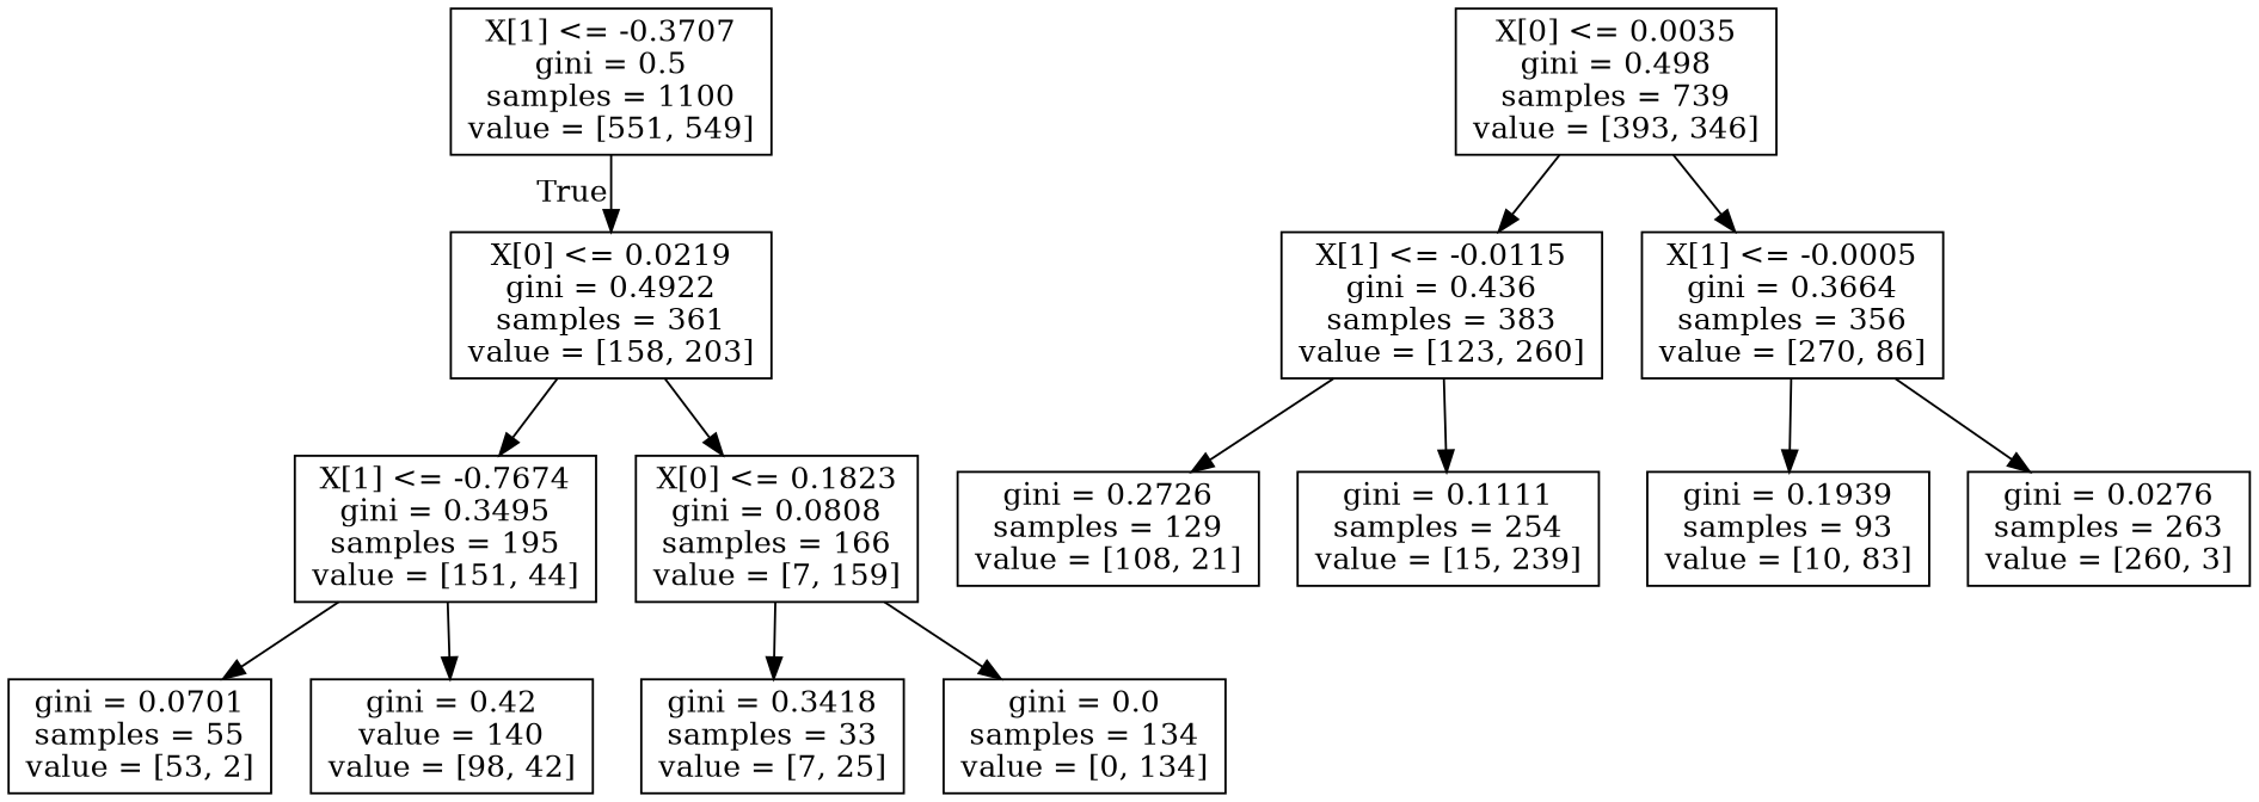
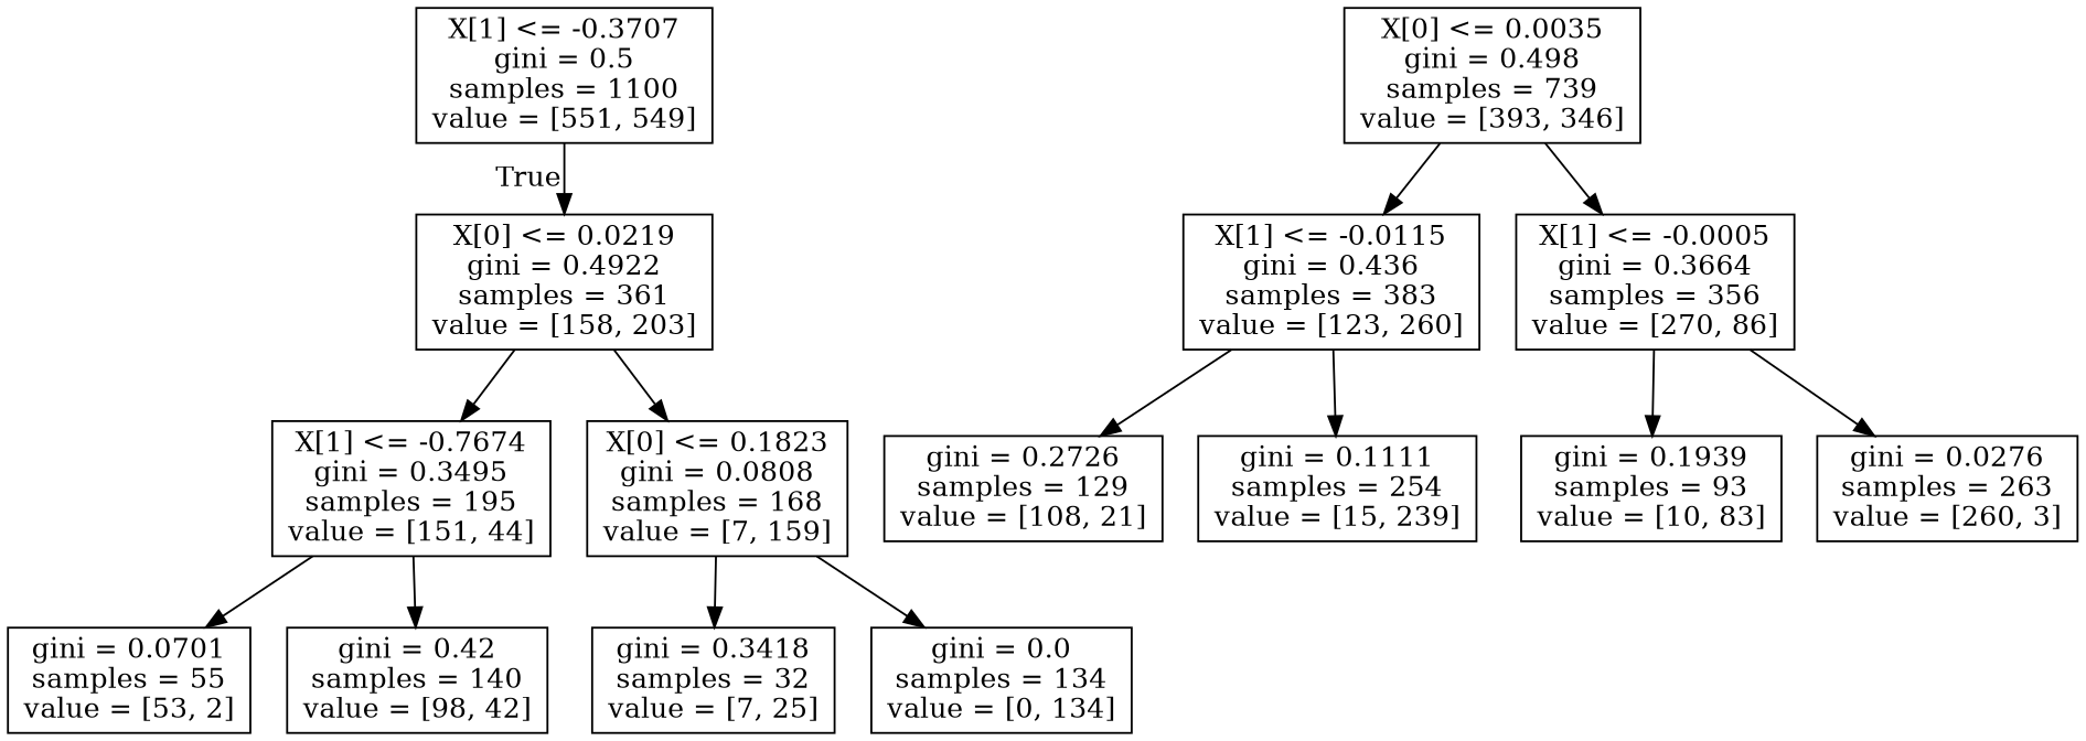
  digraph {
    node [shape=box]
    n1 [label="X[1] <= -0.3707\ngini = 0.5\nsamples = 1100\nvalue = [551, 549]"]
    n2 [label="X[0] <= 0.0219\ngini = 0.4922\nsamples = 361\nvalue = [158, 203]"]
    n3 [label="X[1] <= -0.7674\ngini = 0.3495\nsamples = 195\nvalue = [151, 44]"]
-   n4 [label="X[0] <= 0.1823\ngini = 0.0808\nsamples = 166\nvalue = [7, 159]"]
+   n4 [label="X[0] <= 0.1823\ngini = 0.0808\nsamples = 168\nvalue = [7, 159]"]
    n5 [label="X[0] <= 0.0035\ngini = 0.498\nsamples = 739\nvalue = [393, 346]"]
    n6 [label="X[1] <= -0.0115\ngini = 0.436\nsamples = 383\nvalue = [123, 260]"]
    n7 [label="X[1] <= -0.0005\ngini = 0.3664\nsamples = 356\nvalue = [270, 86]"]
    n8 [label="gini = 0.0701\nsamples = 55\nvalue = [53, 2]"]
-   n9 [label="gini = 0.42\nvalue = 140\nvalue = [98, 42]"]
-   n10 [label="gini = 0.3418\nsamples = 33\nvalue = [7, 25]"]
+   n9 [label="gini = 0.42\nsamples = 140\nvalue = [98, 42]"]
+   n10 [label="gini = 0.3418\nsamples = 32\nvalue = [7, 25]"]
    n11 [label="gini = 0.0\nsamples = 134\nvalue = [0, 134]"]
    n12 [label="gini = 0.2726\nsamples = 129\nvalue = [108, 21]"]
    n13 [label="gini = 0.1111\nsamples = 254\nvalue = [15, 239]"]
    n14 [label="gini = 0.1939\nsamples = 93\nvalue = [10, 83]"]
    n15 [label="gini = 0.0276\nsamples = 263\nvalue = [260, 3]"]
    n1 -> n2 [headlabel=True labelangle=45 labeldistance=2.5]
    n2 -> n3
    n2 -> n4
    n3 -> n8
    n3 -> n9
    n4 -> n10
    n4 -> n11
    n5 -> n6
    n5 -> n7
    n6 -> n12
    n6 -> n13
    n7 -> n14
    n7 -> n15
  }
